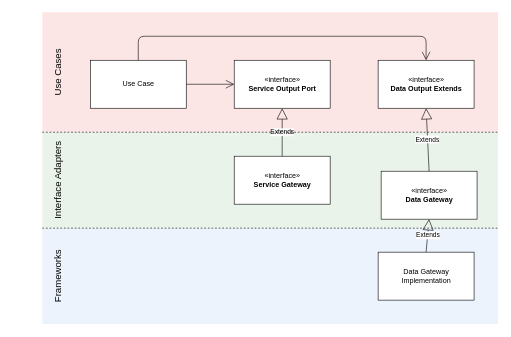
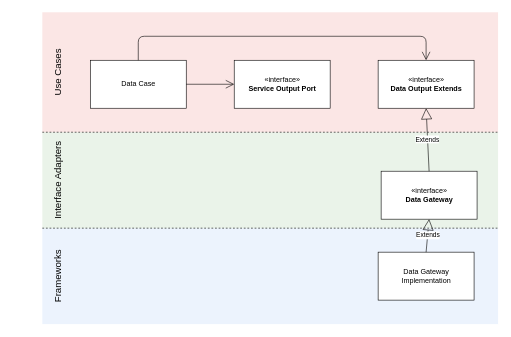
  <mxCell id="0" />
  <mxCell id="1" parent="0" />
  <mxCell id="2" value="" style="rounded=0;whiteSpace=wrap;html=1;opacity=50;fillColor=#dae8fc;strokeColor=none;" vertex="1" parent="1"><mxGeometry y="380" width="760" height="160" as="geometry" x="70" /></mxCell>
  <mxCell id="3" value="" style="rounded=0;whiteSpace=wrap;html=1;opacity=50;fillColor=#d5e8d4;strokeColor=none;" vertex="1" parent="1"><mxGeometry y="220" width="760" height="160" as="geometry" x="70" /></mxCell>
  <mxCell id="4" value="" style="rounded=0;whiteSpace=wrap;html=1;fillColor=#f8cecc;strokeColor=none;opacity=50;" vertex="1" parent="1"><mxGeometry width="760" height="200" as="geometry" x="70" y="20" /></mxCell>
- <mxCell id="5" value="Use Case" style="html=1;" vertex="1" parent="1"><mxGeometry x="150" y="100" width="160" height="80" as="geometry" /></mxCell>
+ <mxCell id="5" value="Data Case" style="html=1;" vertex="1" parent="1"><mxGeometry x="150" y="100" width="160" height="80" as="geometry" /></mxCell>
  <mxCell id="6" value="«interface»&lt;br&gt;&lt;b&gt;Service&amp;nbsp;Output Port&lt;/b&gt;" style="html=1;" vertex="1" parent="1"><mxGeometry x="390" y="100" width="160" height="80" as="geometry" /></mxCell>
  <mxCell id="7" value="«interface»&lt;br&gt;&lt;b&gt;Data Output Extends&lt;/b&gt;" style="html=1;" vertex="1" parent="1"><mxGeometry x="630" y="100" width="160" height="80" as="geometry" /></mxCell>
- <mxCell id="8" value="«interface»&lt;br&gt;&lt;b&gt;Service Gateway&lt;/b&gt;" style="html=1;" vertex="1" parent="1"><mxGeometry x="390" y="260" width="160" height="80" as="geometry" /></mxCell>
  <mxCell id="9" value="«interface»&lt;br&gt;&lt;b&gt;Data Gateway&lt;/b&gt;" style="html=1;" vertex="1" parent="1"><mxGeometry x="635" y="285" width="160" height="80" as="geometry" /></mxCell>
  <mxCell id="10" value="Data Gateway&lt;br&gt;Implementation" style="html=1;" vertex="1" parent="1"><mxGeometry x="630" y="420" width="160" height="80" as="geometry" /></mxCell>
  <mxCell id="11" value="" style="endArrow=open;endFill=1;endSize=12;html=1;exitX=1;exitY=0.5;exitDx=0;exitDy=0;entryX=0;entryY=0.5;entryDx=0;entryDy=0;" edge="1" parent="1" source="5" target="6"><mxGeometry width="160" relative="1" as="geometry"><mxPoint x="360" y="40" as="sourcePoint" /><mxPoint x="520" y="40" as="targetPoint" /></mxGeometry></mxCell>
  <mxCell id="12" value="" style="endArrow=open;endFill=1;endSize=12;html=1;exitX=0.5;exitY=0;exitDx=0;exitDy=0;entryX=0.5;entryY=0;entryDx=0;entryDy=0;" edge="1" parent="1" source="5" target="7"><mxGeometry width="160" relative="1" as="geometry"><mxPoint x="290" y="30" as="sourcePoint" /><mxPoint x="450" y="30" as="targetPoint" /><Array as="points"><mxPoint x="230" y="60" /><mxPoint x="710" y="60" /></Array></mxGeometry></mxCell>
- <mxCell id="13" value="Extends" style="endArrow=block;endSize=16;endFill=0;html=1;entryX=0.5;entryY=1;entryDx=0;entryDy=0;exitX=0.5;exitY=0;exitDx=0;exitDy=0;" edge="1" parent="1" source="8" target="6"><mxGeometry width="160" relative="1" as="geometry"><mxPoint x="250" y="240" as="sourcePoint" /><mxPoint x="410" y="240" as="targetPoint" /></mxGeometry></mxCell>
  <mxCell id="14" value="Extends" style="endArrow=block;endSize=16;endFill=0;html=1;entryX=0.5;entryY=1;entryDx=0;entryDy=0;exitX=0.5;exitY=0;exitDx=0;exitDy=0;" edge="1" parent="1" source="9" target="7"><mxGeometry width="160" relative="1" as="geometry"><mxPoint x="180" y="350" as="sourcePoint" /><mxPoint x="340" y="350" as="targetPoint" /></mxGeometry></mxCell>
  <mxCell id="15" value="Extends" style="endArrow=block;endSize=16;endFill=0;html=1;entryX=0.5;entryY=1;entryDx=0;entryDy=0;exitX=0.5;exitY=0;exitDx=0;exitDy=0;" edge="1" parent="1" source="10" target="9"><mxGeometry width="160" relative="1" as="geometry"><mxPoint x="210" y="360" as="sourcePoint" /><mxPoint x="370" y="360" as="targetPoint" /></mxGeometry></mxCell>
  <mxCell id="16" value="&lt;font style=&quot;font-size: 16px&quot;&gt;Use Cases&lt;/font&gt;" style="text;html=1;strokeColor=none;fillColor=none;align=center;verticalAlign=middle;whiteSpace=wrap;rounded=0;autosize=1;rotation=-90;" vertex="1" parent="1"><mxGeometry x="50" y="110" width="90" height="20" as="geometry" /></mxCell>
  <mxCell id="17" value="" style="endArrow=none;dashed=1;html=1;" edge="1" parent="1"><mxGeometry width="50" height="50" relative="1" as="geometry"><mxPoint y="220" as="sourcePoint" x="70" /><mxPoint x="830" y="220" as="targetPoint" /></mxGeometry></mxCell>
  <mxCell id="18" value="" style="endArrow=none;dashed=1;html=1;" edge="1" parent="1"><mxGeometry width="50" height="50" relative="1" as="geometry"><mxPoint y="380" as="sourcePoint" x="70" /><mxPoint x="830" y="380" as="targetPoint" /></mxGeometry></mxCell>
  <mxCell id="19" value="&lt;font style=&quot;font-size: 16px&quot;&gt;Interface Adapters&lt;/font&gt;" style="text;html=1;strokeColor=none;fillColor=none;align=center;verticalAlign=middle;whiteSpace=wrap;rounded=0;autosize=1;rotation=-90;" vertex="1" parent="1"><mxGeometry x="20" y="290" width="150" height="20" as="geometry" /></mxCell>
  <mxCell id="20" value="&lt;font style=&quot;font-size: 16px&quot;&gt;Frameworks&lt;/font&gt;" style="text;html=1;strokeColor=none;fillColor=none;align=center;verticalAlign=middle;whiteSpace=wrap;rounded=0;autosize=1;rotation=-90;" vertex="1" parent="1"><mxGeometry x="45" y="450" width="100" height="20" as="geometry" /></mxCell>
